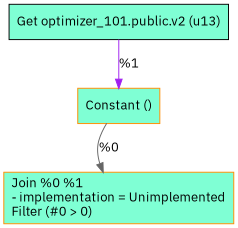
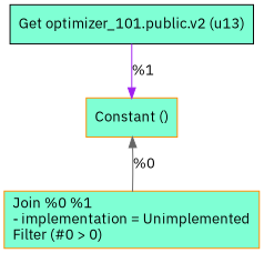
  digraph {
    fontname="IBM Plex Sans"
    node [color=darkorange fillcolor=aquamarine fontname="IBM Plex Sans" shape=record style=filled]
    edge [fontname="IBM Plex Sans"]
    n1 [label="Constant ()\l"]
    n2 [label="Join %0 %1\l- implementation = Unimplemented\lFilter (#0 \> 0)\l"]
    n3 [color=black label="Get optimizer_101.public.v2 (u13)\l"]
-   n1 -> n2 [color=gray40 label="%0\l"]
+   n2 -> n1 [color=gray40 label="%0\l"]
    n3 -> n1 [color=purple label="%1\l"]
  }
